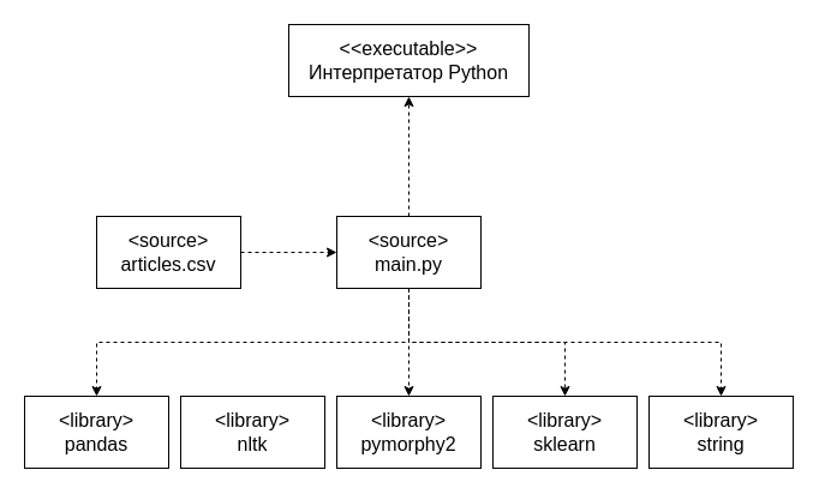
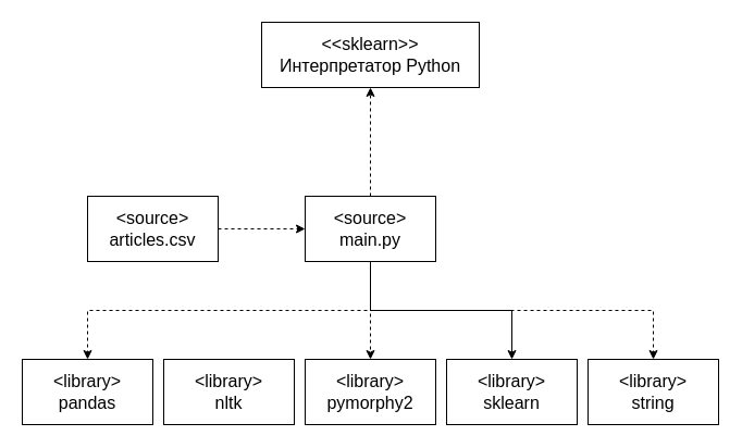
  <mxCell id="0" />
  <mxCell id="1" parent="0" />
  <mxCell id="2" style="edgeStyle=orthogonalEdgeStyle;rounded=0;orthogonalLoop=1;jettySize=auto;html=1;exitX=0.5;exitY=1;exitDx=0;exitDy=0;entryX=0.5;entryY=0;entryDx=0;entryDy=0;dashed=1;fontSize=16;" edge="1" parent="1" source="7" target="11"><mxGeometry relative="1" as="geometry" /></mxCell>
  <mxCell id="3" style="edgeStyle=orthogonalEdgeStyle;rounded=0;orthogonalLoop=1;jettySize=auto;html=1;exitX=0.5;exitY=1;exitDx=0;exitDy=0;entryX=0.5;entryY=0;entryDx=0;entryDy=0;dashed=1;fontSize=16;" edge="1" parent="1" source="7" target="14"><mxGeometry relative="1" as="geometry" /></mxCell>
- <mxCell id="4" style="edgeStyle=orthogonalEdgeStyle;rounded=0;orthogonalLoop=1;jettySize=auto;html=1;exitX=0.5;exitY=1;exitDx=0;exitDy=0;entryX=0.5;entryY=0;entryDx=0;entryDy=0;dashed=1;fontSize=16;" edge="1" parent="1" source="7" target="12"><mxGeometry relative="1" as="geometry" /></mxCell>
+ <mxCell id="4" style="edgeStyle=orthogonalEdgeStyle;rounded=0;orthogonalLoop=1;jettySize=auto;html=1;exitX=0.5;exitY=1;exitDx=0;exitDy=0;entryX=0.5;entryY=0;entryDx=0;entryDy=0;dashed=0;fontSize=16;" edge="1" parent="1" source="7" target="12"><mxGeometry relative="1" as="geometry" /></mxCell>
  <mxCell id="5" style="edgeStyle=orthogonalEdgeStyle;rounded=0;orthogonalLoop=1;jettySize=auto;html=1;exitX=0.5;exitY=1;exitDx=0;exitDy=0;entryX=0.5;entryY=0;entryDx=0;entryDy=0;dashed=1;fontSize=16;" edge="1" parent="1" source="7" target="13"><mxGeometry relative="1" as="geometry" /></mxCell>
  <mxCell id="6" style="edgeStyle=orthogonalEdgeStyle;rounded=0;orthogonalLoop=1;jettySize=auto;html=1;exitX=0.5;exitY=0;exitDx=0;exitDy=0;entryX=0.5;entryY=1;entryDx=0;entryDy=0;dashed=1;fontSize=16;" edge="1" parent="1" source="7" target="15"><mxGeometry relative="1" as="geometry" /></mxCell>
  <mxCell id="7" value="&lt;font style=&quot;font-size: 16px;&quot;&gt;&amp;lt;source&amp;gt;&lt;br&gt;main.py&lt;/font&gt;" style="rounded=0;whiteSpace=wrap;html=1;" vertex="1" parent="1"><mxGeometry x="280" y="180" width="120" height="60" as="geometry" /></mxCell>
  <mxCell id="8" style="edgeStyle=orthogonalEdgeStyle;rounded=0;orthogonalLoop=1;jettySize=auto;html=1;exitX=1;exitY=0.5;exitDx=0;exitDy=0;entryX=0;entryY=0.5;entryDx=0;entryDy=0;dashed=1;fontSize=16;" edge="1" parent="1" source="9" target="7"><mxGeometry relative="1" as="geometry" /></mxCell>
  <mxCell id="9" value="&amp;lt;source&amp;gt;&lt;br&gt;articles.csv" style="rounded=0;whiteSpace=wrap;html=1;fontSize=16;" vertex="1" parent="1"><mxGeometry x="80" y="180" width="120" height="60" as="geometry" /></mxCell>
  <mxCell id="10" value="&amp;lt;library&amp;gt;&lt;br&gt;nltk" style="rounded=0;whiteSpace=wrap;html=1;fontSize=16;" vertex="1" parent="1"><mxGeometry x="150" y="330" width="120" height="60" as="geometry" /></mxCell>
  <mxCell id="11" value="&amp;lt;library&amp;gt;&lt;br&gt;pandas" style="rounded=0;whiteSpace=wrap;html=1;fontSize=16;" vertex="1" parent="1"><mxGeometry x="20" y="330" width="120" height="60" as="geometry" /></mxCell>
  <mxCell id="12" value="&amp;lt;library&amp;gt;&lt;br&gt;sklearn" style="rounded=0;whiteSpace=wrap;html=1;fontSize=16;" vertex="1" parent="1"><mxGeometry x="410" y="330" width="120" height="60" as="geometry" /></mxCell>
  <mxCell id="13" value="&amp;lt;library&amp;gt;&lt;br&gt;string" style="rounded=0;whiteSpace=wrap;html=1;fontSize=16;" vertex="1" parent="1"><mxGeometry x="540" y="330" width="120" height="60" as="geometry" /></mxCell>
  <mxCell id="14" value="&amp;lt;library&amp;gt;&lt;br&gt;pymorphy2" style="rounded=0;whiteSpace=wrap;html=1;fontSize=16;" vertex="1" parent="1"><mxGeometry x="280" y="330" width="120" height="60" as="geometry" /></mxCell>
- <mxCell id="15" value="&amp;lt;&amp;lt;executable&amp;gt;&amp;gt;&lt;br&gt;Интерпретатор Python" style="rounded=0;whiteSpace=wrap;html=1;fontSize=16;" vertex="1" parent="1"><mxGeometry x="240" y="20" width="200" height="60" as="geometry" /></mxCell>
+ <mxCell id="15" value="&amp;lt;&amp;lt;sklearn&amp;gt;&amp;gt;&lt;br&gt;Интерпретатор Python" style="rounded=0;whiteSpace=wrap;html=1;fontSize=16;" vertex="1" parent="1"><mxGeometry x="240" y="20" width="200" height="60" as="geometry" /></mxCell>
